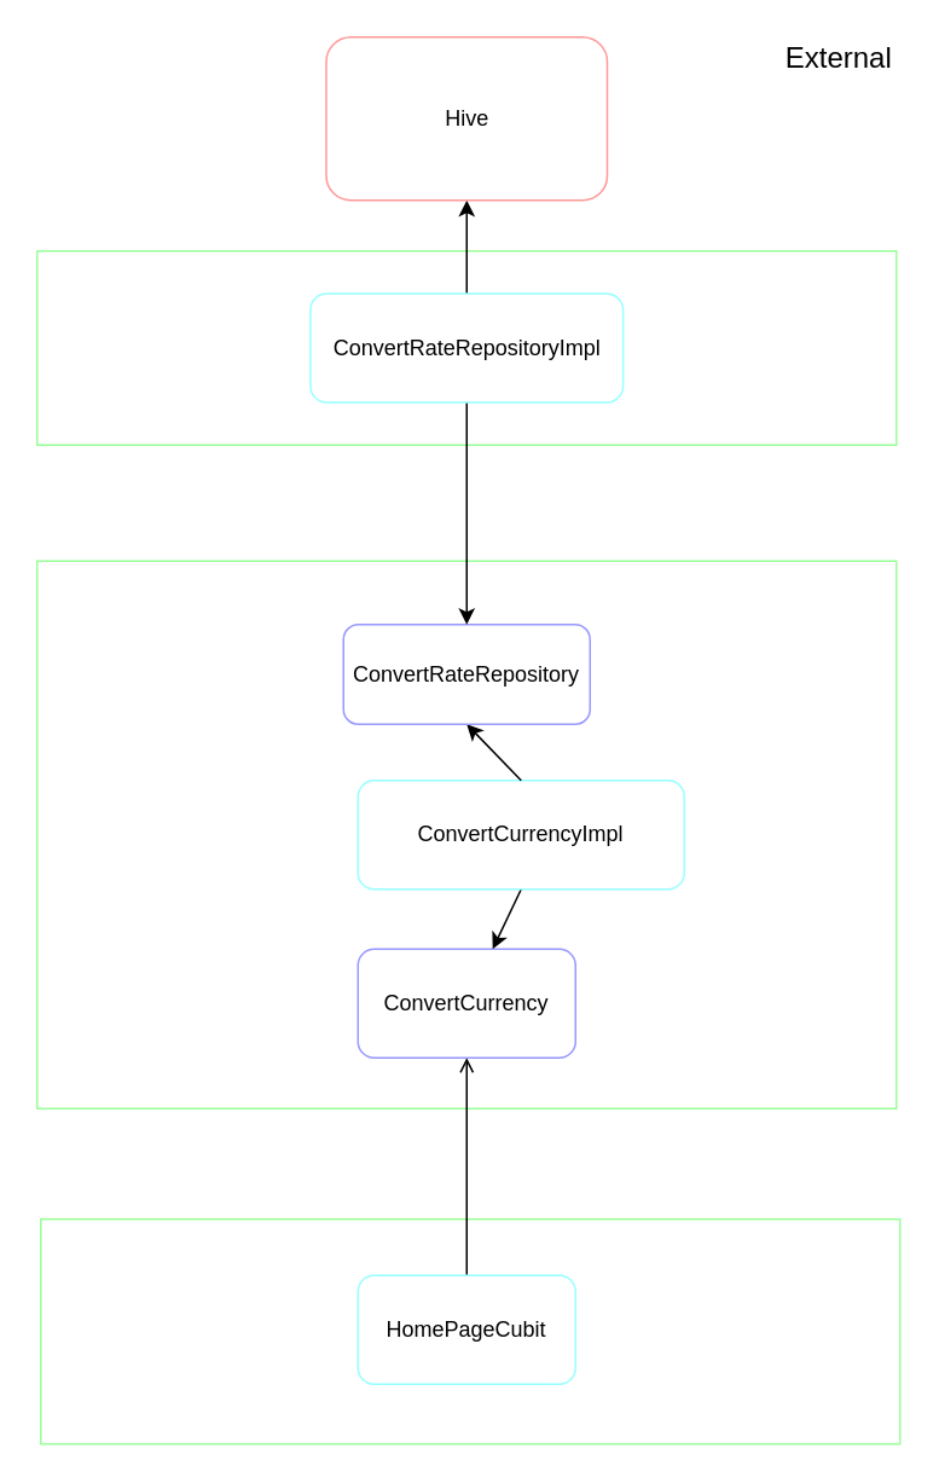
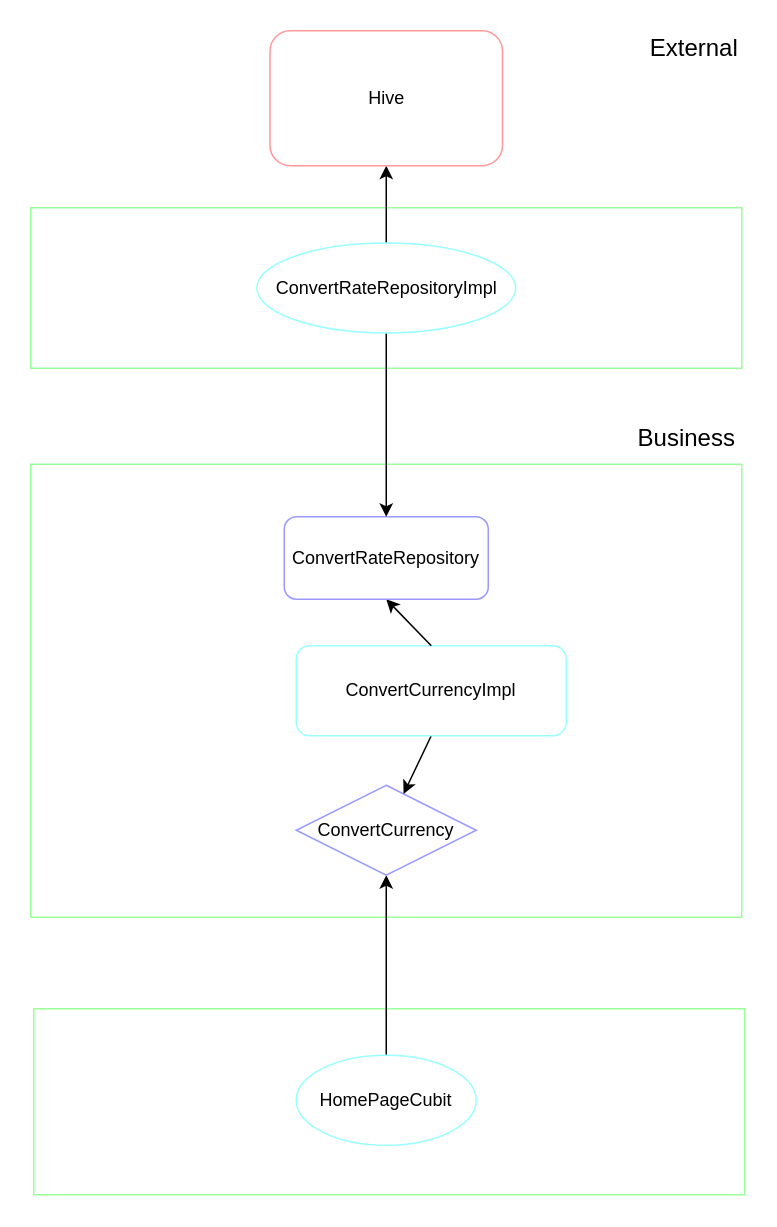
  <mxCell id="0" />
  <mxCell id="1" parent="0" />
  <mxCell id="2" value="" style="rounded=0;whiteSpace=wrap;html=1;strokeColor=#99FF99;fillColor=default;" parent="1" vertex="1"><mxGeometry x="22" y="672" width="474" height="124" as="geometry" /></mxCell>
  <mxCell id="3" value="" style="rounded=0;whiteSpace=wrap;html=1;strokeColor=#99FF99;fillColor=default;" parent="1" vertex="1"><mxGeometry x="20" y="309" width="474" height="302" as="geometry" /></mxCell>
+ <mxCell id="4" value="&lt;font style=&quot;font-size: 16px&quot;&gt;Business&lt;/font&gt;" style="text;html=1;align=center;verticalAlign=middle;resizable=0;points=[];autosize=1;strokeColor=none;fillColor=none;" parent="1" vertex="1"><mxGeometry x="419" y="282" width="75" height="18" as="geometry" /></mxCell>
  <mxCell id="5" value="" style="rounded=0;whiteSpace=wrap;html=1;strokeColor=#99FF99;fillColor=default;" parent="1" vertex="1"><mxGeometry x="20" y="138" width="474" height="107" as="geometry" /></mxCell>
  <mxCell id="6" value="&lt;font style=&quot;font-size: 16px&quot;&gt;External&lt;/font&gt;" style="text;html=1;align=center;verticalAlign=middle;resizable=0;points=[];autosize=1;strokeColor=none;fillColor=none;" parent="1" vertex="1"><mxGeometry x="428" y="22" width="68" height="18" as="geometry" /></mxCell>
- <mxCell id="7" style="edgeStyle=none;html=1;exitX=0.5;exitY=0;exitDx=0;exitDy=0;entryX=0.5;entryY=1;entryDx=0;entryDy=0;endArrow=open;" parent="1" source="8" target="9" edge="1"><mxGeometry relative="1" as="geometry" /></mxCell>
- <mxCell id="8" value="HomePageCubit" style="rounded=1;whiteSpace=wrap;html=1;strokeColor=#99FFFF;" parent="1" vertex="1"><mxGeometry x="197" y="703" width="120" height="60" as="geometry" /></mxCell>
- <mxCell id="9" value="ConvertCurrency" style="rounded=1;whiteSpace=wrap;html=1;strokeColor=#9999FF;" parent="1" vertex="1"><mxGeometry x="197" y="523" width="120" height="60" as="geometry" /></mxCell>
+ <mxCell id="7" style="edgeStyle=none;html=1;exitX=0.5;exitY=0;exitDx=0;exitDy=0;entryX=0.5;entryY=1;entryDx=0;entryDy=0;" parent="1" source="8" target="9" edge="1"><mxGeometry relative="1" as="geometry" /></mxCell>
+ <mxCell id="8" value="HomePageCubit" style="ellipse;whiteSpace=wrap;html=1;strokeColor=#99FFFF;" parent="1" vertex="1"><mxGeometry x="197" y="703" width="120" height="60" as="geometry" /></mxCell>
+ <mxCell id="9" value="ConvertCurrency" style="rhombus;whiteSpace=wrap;html=1;strokeColor=#9999FF;" parent="1" vertex="1"><mxGeometry x="197" y="523" width="120" height="60" as="geometry" /></mxCell>
  <mxCell id="10" style="edgeStyle=none;html=1;exitX=0.5;exitY=1;exitDx=0;exitDy=0;" parent="1" edge="1"><mxGeometry relative="1" as="geometry"><mxPoint x="140" y="491" as="sourcePoint" /></mxGeometry></mxCell>
  <mxCell id="11" style="edgeStyle=none;html=1;exitX=0.5;exitY=1;exitDx=0;exitDy=0;" parent="1" source="12" target="9" edge="1"><mxGeometry relative="1" as="geometry" /></mxCell>
  <mxCell id="12" value="ConvertCurrencyImpl" style="rounded=1;whiteSpace=wrap;html=1;strokeColor=#99FFFF;" parent="1" vertex="1"><mxGeometry x="197" y="430" width="180" height="60" as="geometry" /></mxCell>
  <mxCell id="13" style="edgeStyle=none;html=1;exitX=0.5;exitY=1;exitDx=0;exitDy=0;entryX=0.5;entryY=0;entryDx=0;entryDy=0;strokeColor=default;startArrow=classic;startFill=1;endArrow=none;endFill=0;" parent="1" source="14" target="12" edge="1"><mxGeometry relative="1" as="geometry" /></mxCell>
  <mxCell id="14" value="ConvertRateRepository" style="rounded=1;whiteSpace=wrap;html=1;strokeColor=#9999FF;" parent="1" vertex="1"><mxGeometry x="189" y="344" width="136" height="55" as="geometry" /></mxCell>
  <mxCell id="15" style="edgeStyle=none;html=1;exitX=0.5;exitY=1;exitDx=0;exitDy=0;entryX=0.5;entryY=0;entryDx=0;entryDy=0;" parent="1" source="17" target="14" edge="1"><mxGeometry relative="1" as="geometry" /></mxCell>
  <mxCell id="16" style="edgeStyle=none;html=1;exitX=0.5;exitY=0;exitDx=0;exitDy=0;entryX=0.5;entryY=1;entryDx=0;entryDy=0;" parent="1" source="17" target="18" edge="1"><mxGeometry relative="1" as="geometry" /></mxCell>
- <mxCell id="17" value="ConvertRateRepositoryImpl" style="rounded=1;whiteSpace=wrap;html=1;strokeColor=#99FFFF;" parent="1" vertex="1"><mxGeometry x="170.75" y="161.5" width="172.5" height="60" as="geometry" /></mxCell>
+ <mxCell id="17" value="ConvertRateRepositoryImpl" style="ellipse;whiteSpace=wrap;html=1;strokeColor=#99FFFF;" parent="1" vertex="1"><mxGeometry x="170.75" y="161.5" width="172.5" height="60" as="geometry" /></mxCell>
  <mxCell id="18" value="Hive" style="rounded=1;whiteSpace=wrap;html=1;strokeColor=#FF9999;" parent="1" vertex="1"><mxGeometry x="179.5" y="20" width="155" height="90" as="geometry" /></mxCell>
